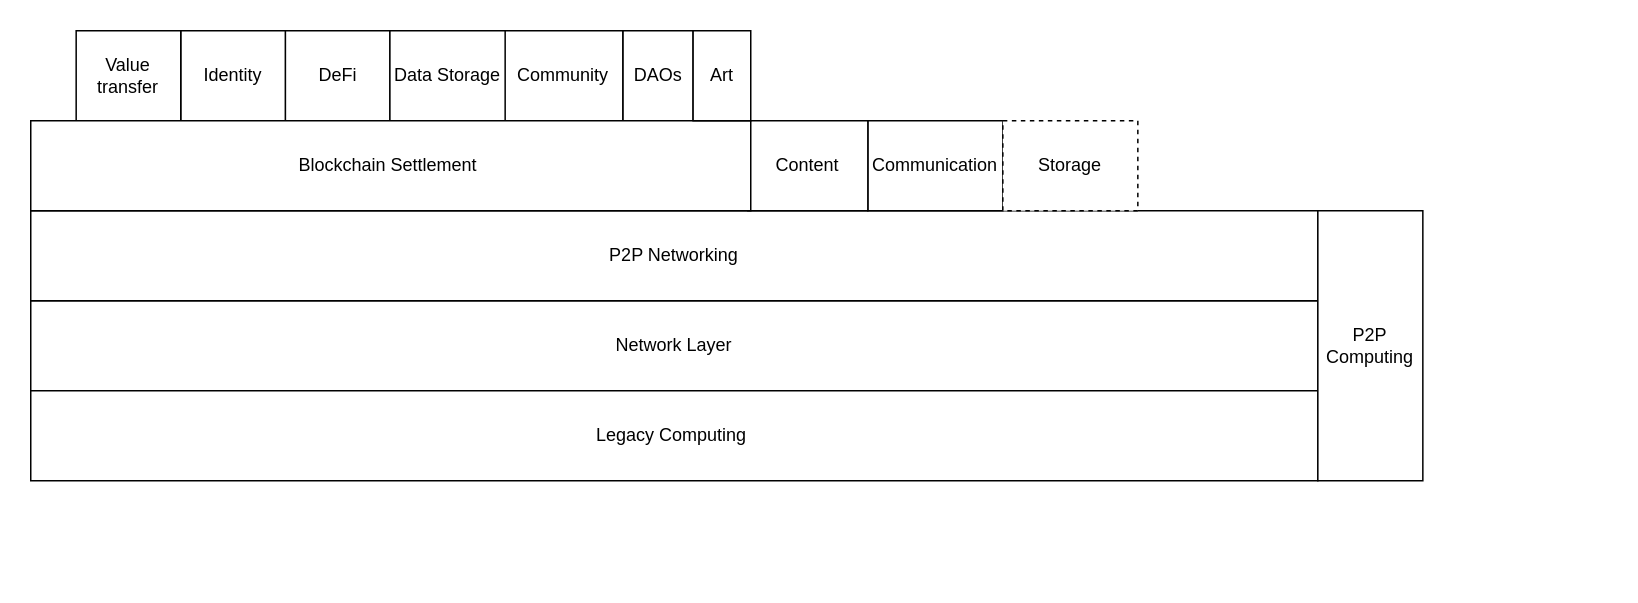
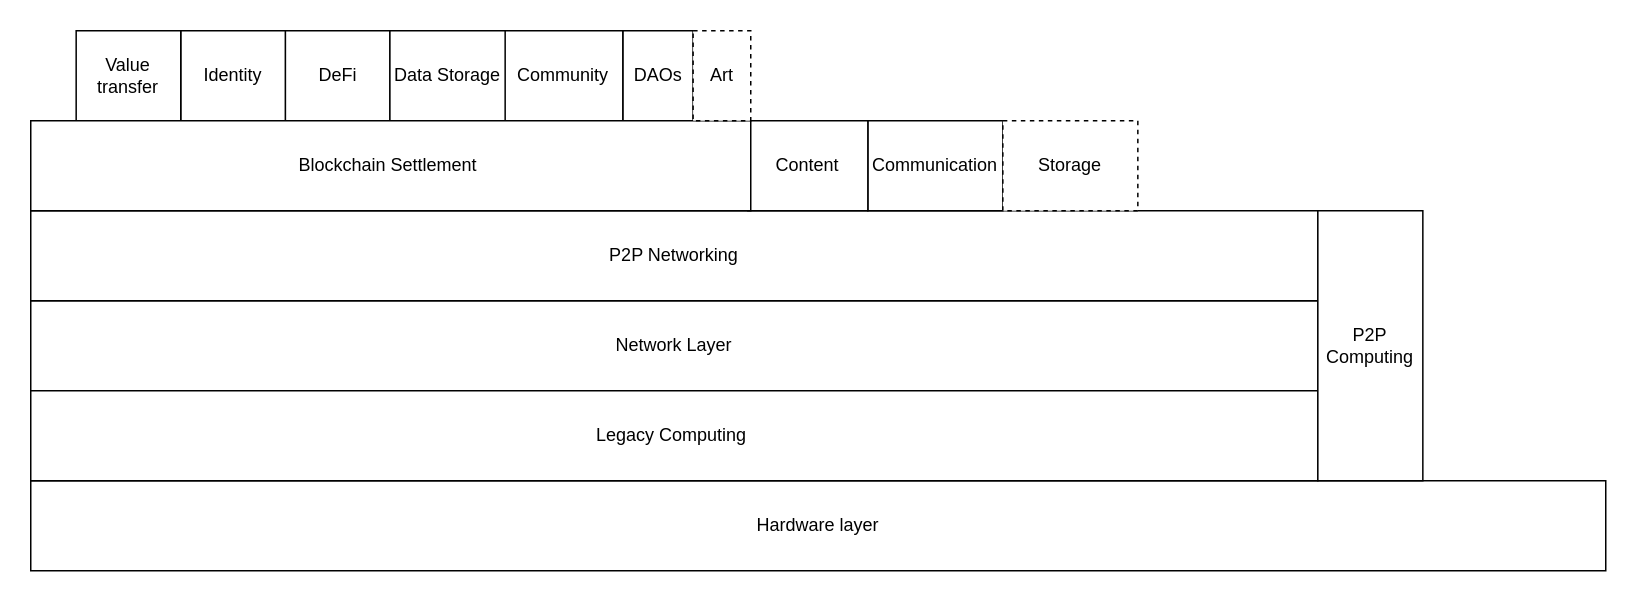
  <mxCell id="0" />
  <mxCell id="1" parent="0" />
  <mxCell id="2" value="" style="group;container=1;" vertex="1" connectable="0" parent="1"><mxGeometry y="80" width="1050" height="300" as="geometry" x="20" /></mxCell>
+ <mxCell id="3" value="Hardware layer" style="rounded=0;whiteSpace=wrap;html=1;" vertex="1" parent="2"><mxGeometry y="240" width="1050" height="60" as="geometry" /></mxCell>
  <mxCell id="4" value="Network Layer" style="rounded=0;whiteSpace=wrap;html=1;" vertex="1" parent="2"><mxGeometry y="120" width="858.065" height="60" as="geometry" /></mxCell>
  <mxCell id="5" value="Legacy Computing&amp;nbsp;" style="rounded=0;whiteSpace=wrap;html=1;" vertex="1" parent="2"><mxGeometry y="180" width="858.065" height="60" as="geometry" /></mxCell>
  <mxCell id="6" value="P2P Networking" style="rounded=0;whiteSpace=wrap;html=1;" vertex="1" parent="2"><mxGeometry y="60" width="858.06" height="60" as="geometry" /></mxCell>
  <mxCell id="7" value="Communication" style="rounded=0;whiteSpace=wrap;html=1;" vertex="1" parent="2"><mxGeometry x="558.06" width="90" height="60" as="geometry" /></mxCell>
  <mxCell id="8" value="Storage" style="rounded=0;whiteSpace=wrap;html=1;dashed=1;" vertex="1" parent="2"><mxGeometry x="648.06" width="90" height="60" as="geometry" /></mxCell>
  <mxCell id="9" value="Content" style="rounded=0;whiteSpace=wrap;html=1;" vertex="1" parent="2"><mxGeometry x="478.06" width="80" height="60" as="geometry" /></mxCell>
  <mxCell id="10" value="P2P Computing" style="rounded=0;whiteSpace=wrap;html=1;" vertex="1" parent="2"><mxGeometry x="858.06" y="60" width="70" height="180" as="geometry" /></mxCell>
  <mxCell id="11" value="DeFi" style="rounded=0;whiteSpace=wrap;html=1;" vertex="1" parent="1"><mxGeometry x="189.719" y="20" width="69.719" height="60" as="geometry" /></mxCell>
  <mxCell id="12" value="Data Storage" style="rounded=0;whiteSpace=wrap;html=1;" vertex="1" parent="1"><mxGeometry x="259.438" y="20" width="78.434" height="60" as="geometry" /></mxCell>
  <mxCell id="13" value="DAOs" style="rounded=0;whiteSpace=wrap;html=1;" vertex="1" parent="1"><mxGeometry x="414.7" y="20" width="46.87" height="60" as="geometry" /></mxCell>
  <mxCell id="14" value="Community" style="rounded=0;whiteSpace=wrap;html=1;" vertex="1" parent="1"><mxGeometry x="336.27" y="20" width="78.434" height="60" as="geometry" /></mxCell>
  <mxCell id="15" value="Identity" style="rounded=0;whiteSpace=wrap;html=1;" vertex="1" parent="1"><mxGeometry x="120" y="20" width="69.719" height="60" as="geometry" /></mxCell>
  <mxCell id="16" value="Value transfer" style="rounded=0;whiteSpace=wrap;html=1;" vertex="1" parent="1"><mxGeometry x="50.28" y="20" width="69.719" height="60" as="geometry" /></mxCell>
  <mxCell id="17" value="Blockchain Settlement&amp;nbsp;" style="rounded=0;whiteSpace=wrap;html=1;" vertex="1" parent="1"><mxGeometry y="80" width="480" height="60" as="geometry" x="20" /></mxCell>
- <mxCell id="18" value="Art" style="rounded=0;whiteSpace=wrap;html=1;" vertex="1" parent="1"><mxGeometry x="461.57" y="20" width="38.43" height="60" as="geometry" /></mxCell>
+ <mxCell id="18" value="Art" style="rounded=0;whiteSpace=wrap;html=1;dashed=1;" vertex="1" parent="1"><mxGeometry x="461.57" y="20" width="38.43" height="60" as="geometry" /></mxCell>
